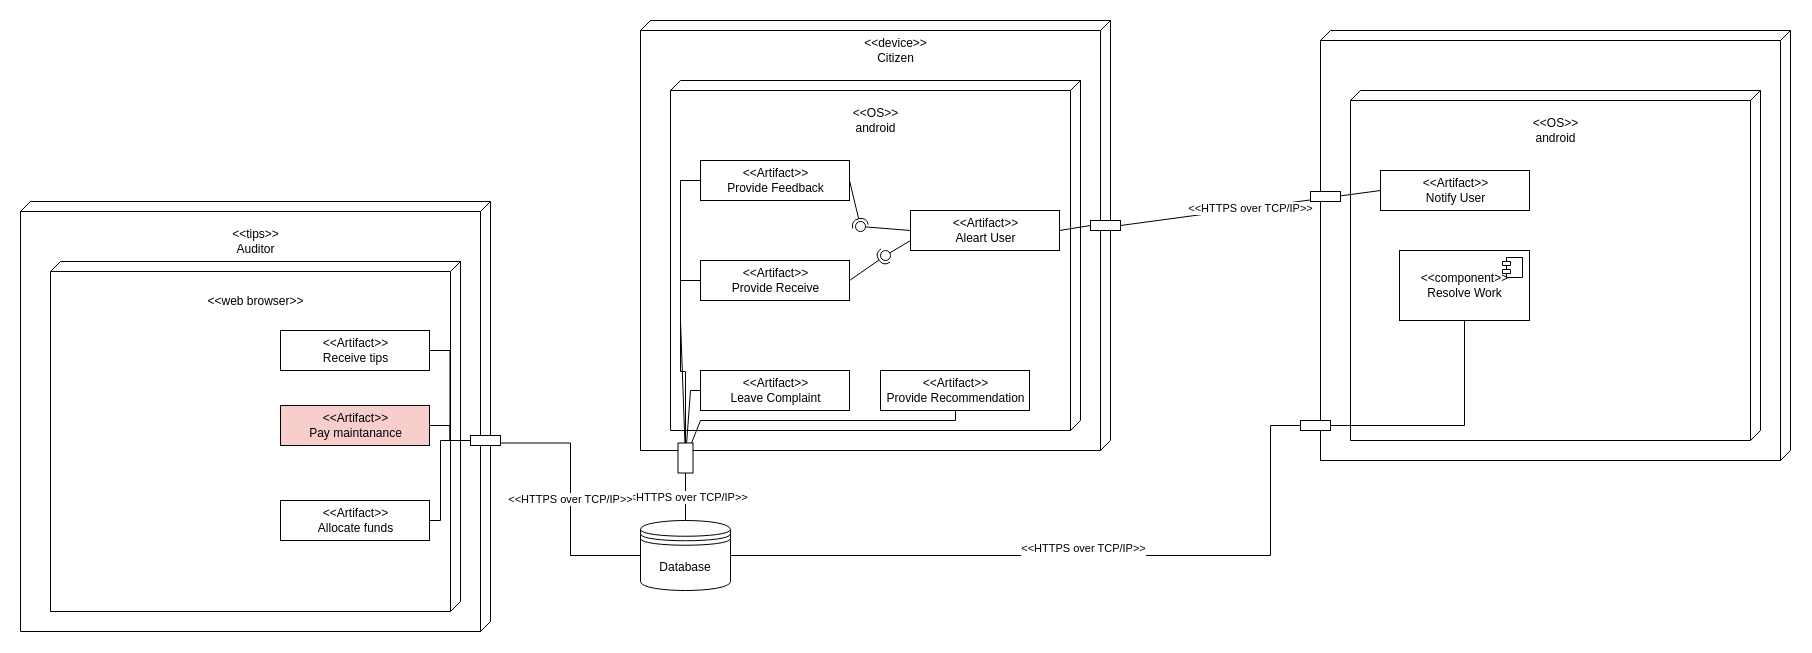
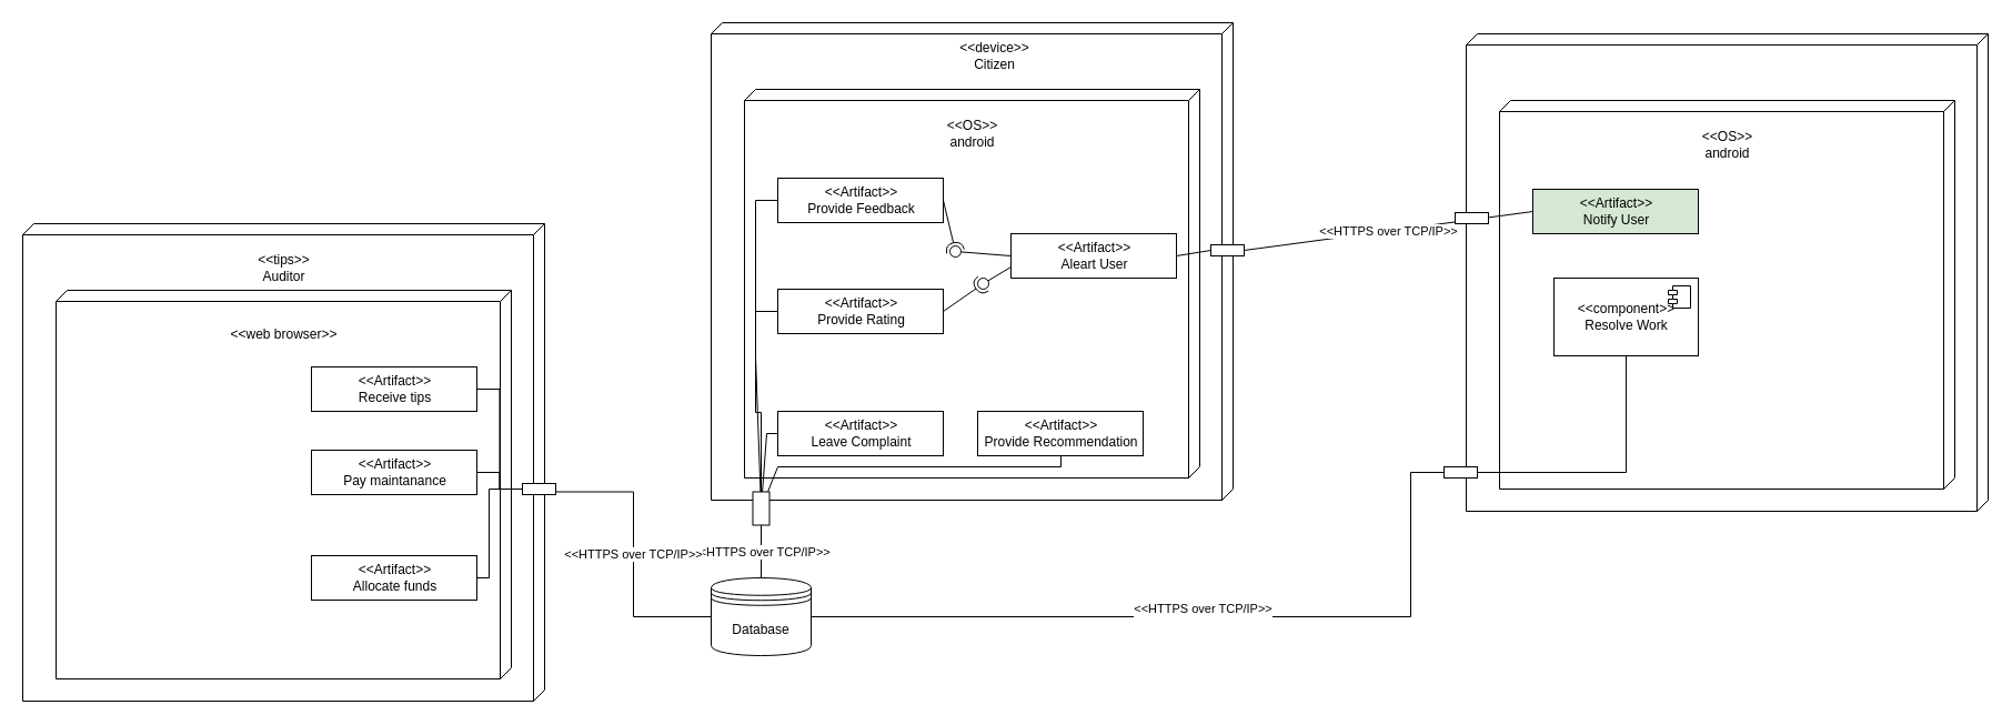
  <mxCell id="0" />
  <mxCell id="1" parent="0" />
  <mxCell id="2" value="" style="verticalAlign=top;align=left;spacingTop=8;spacingLeft=2;spacingRight=12;shape=cube;size=10;direction=south;fontStyle=4;html=1;" vertex="1" parent="1"><mxGeometry x="640" y="20" width="470" height="430" as="geometry" /></mxCell>
  <mxCell id="3" value="&amp;lt;&amp;lt;device&amp;gt;&amp;gt;&lt;br&gt;Citizen" style="text;html=1;align=center;verticalAlign=middle;resizable=0;points=[];autosize=1;strokeColor=none;fillColor=none;" vertex="1" parent="1"><mxGeometry x="850" y="30" width="90" height="40" as="geometry" /></mxCell>
  <mxCell id="4" value="" style="verticalAlign=top;align=left;spacingTop=8;spacingLeft=2;spacingRight=12;shape=cube;size=10;direction=south;fontStyle=4;html=1;" vertex="1" parent="1"><mxGeometry x="670" y="80" width="410" height="350" as="geometry" /></mxCell>
  <mxCell id="5" value="&amp;lt;&amp;lt;OS&amp;gt;&amp;gt;&lt;br&gt;android" style="text;html=1;align=center;verticalAlign=middle;resizable=0;points=[];autosize=1;strokeColor=none;fillColor=none;" vertex="1" parent="1"><mxGeometry x="840" y="100" width="70" height="40" as="geometry" /></mxCell>
  <mxCell id="6" value="&amp;lt;&amp;lt;Artifact&amp;gt;&amp;gt;&lt;br&gt;Provide Recommendation" style="html=1;" vertex="1" parent="1"><mxGeometry x="880" y="370" width="149" height="40" as="geometry" /></mxCell>
  <mxCell id="7" value="&amp;lt;&amp;lt;Artifact&amp;gt;&amp;gt;&lt;br&gt;Leave Complaint" style="html=1;" vertex="1" parent="1"><mxGeometry x="700" y="370" width="149" height="40" as="geometry" /></mxCell>
  <mxCell id="8" value="&amp;lt;&amp;lt;Artifact&amp;gt;&amp;gt;&lt;br&gt;Aleart User" style="html=1;" vertex="1" parent="1"><mxGeometry x="910" y="210" width="149" height="40" as="geometry" /></mxCell>
  <mxCell id="9" value="&amp;lt;&amp;lt;Artifact&amp;gt;&amp;gt;&lt;br&gt;Provide Feedback" style="html=1;" vertex="1" parent="1"><mxGeometry x="700" y="160" width="149" height="40" as="geometry" /></mxCell>
- <mxCell id="10" value="&amp;lt;&amp;lt;Artifact&amp;gt;&amp;gt;&lt;br&gt;Provide Receive" style="html=1;" vertex="1" parent="1"><mxGeometry x="700" y="260" width="149" height="40" as="geometry" /></mxCell>
+ <mxCell id="10" value="&amp;lt;&amp;lt;Artifact&amp;gt;&amp;gt;&lt;br&gt;Provide Rating" style="html=1;" vertex="1" parent="1"><mxGeometry x="700" y="260" width="149" height="40" as="geometry" /></mxCell>
  <mxCell id="11" value="" style="rounded=0;orthogonalLoop=1;jettySize=auto;html=1;endArrow=none;endFill=0;sketch=0;sourcePerimeterSpacing=0;targetPerimeterSpacing=0;exitX=0;exitY=0.5;exitDx=0;exitDy=0;" edge="1" target="13" parent="1" source="8"><mxGeometry relative="1" as="geometry"><mxPoint x="840" y="226" as="sourcePoint" /></mxGeometry></mxCell>
  <mxCell id="12" value="" style="rounded=0;orthogonalLoop=1;jettySize=auto;html=1;endArrow=halfCircle;endFill=0;entryX=0.5;entryY=0.5;endSize=6;strokeWidth=1;sketch=0;exitX=1;exitY=0.5;exitDx=0;exitDy=0;" edge="1" target="13" parent="1" source="9"><mxGeometry relative="1" as="geometry"><mxPoint x="880" y="226" as="sourcePoint" /></mxGeometry></mxCell>
  <mxCell id="13" value="" style="ellipse;whiteSpace=wrap;html=1;align=center;aspect=fixed;resizable=0;points=[];outlineConnect=0;sketch=0;" vertex="1" parent="1"><mxGeometry x="855" y="221" width="10" height="10" as="geometry" /></mxCell>
  <mxCell id="14" value="" style="rounded=0;orthogonalLoop=1;jettySize=auto;html=1;endArrow=none;endFill=0;sketch=0;sourcePerimeterSpacing=0;targetPerimeterSpacing=0;exitX=0;exitY=0.75;exitDx=0;exitDy=0;" edge="1" target="16" parent="1" source="8"><mxGeometry relative="1" as="geometry"><mxPoint x="920" y="205" as="sourcePoint" /></mxGeometry></mxCell>
  <mxCell id="15" value="" style="rounded=0;orthogonalLoop=1;jettySize=auto;html=1;endArrow=halfCircle;endFill=0;entryX=0.5;entryY=0.5;endSize=6;strokeWidth=1;sketch=0;exitX=1;exitY=0.5;exitDx=0;exitDy=0;" edge="1" target="16" parent="1" source="10"><mxGeometry relative="1" as="geometry"><mxPoint x="960" y="205" as="sourcePoint" /></mxGeometry></mxCell>
  <mxCell id="16" value="" style="ellipse;whiteSpace=wrap;html=1;align=center;aspect=fixed;resizable=0;points=[];outlineConnect=0;sketch=0;" vertex="1" parent="1"><mxGeometry x="880" y="250" width="10" height="10" as="geometry" /></mxCell>
  <mxCell id="17" value="" style="verticalAlign=top;align=left;spacingTop=8;spacingLeft=2;spacingRight=12;shape=cube;size=10;direction=south;fontStyle=4;html=1;" vertex="1" parent="1"><mxGeometry x="1320" y="30" width="470" height="430" as="geometry" /></mxCell>
  <mxCell id="18" value="" style="verticalAlign=top;align=left;spacingTop=8;spacingLeft=2;spacingRight=12;shape=cube;size=10;direction=south;fontStyle=4;html=1;" vertex="1" parent="1"><mxGeometry x="1350" y="90" width="410" height="350" as="geometry" /></mxCell>
  <mxCell id="19" value="&amp;lt;&amp;lt;OS&amp;gt;&amp;gt;&lt;br&gt;android" style="text;html=1;align=center;verticalAlign=middle;resizable=0;points=[];autosize=1;strokeColor=none;fillColor=none;" vertex="1" parent="1"><mxGeometry x="1520" y="110" width="70" height="40" as="geometry" /></mxCell>
- <mxCell id="20" value="&amp;lt;&amp;lt;Artifact&amp;gt;&amp;gt;&lt;br&gt;Notify User" style="html=1;" vertex="1" parent="1"><mxGeometry x="1380" y="170" width="149" height="40" as="geometry" /></mxCell>
+ <mxCell id="20" value="&amp;lt;&amp;lt;Artifact&amp;gt;&amp;gt;&lt;br&gt;Notify User" style="html=1;fillColor=#d5e8d4;" vertex="1" parent="1"><mxGeometry x="1380" y="170" width="149" height="40" as="geometry" /></mxCell>
  <mxCell id="21" value="&amp;lt;&amp;lt;HTTPS over TCP/IP&amp;gt;&amp;gt;" style="endArrow=none;html=1;rounded=0;entryX=0;entryY=0.5;entryDx=0;entryDy=0;exitX=1;exitY=0.5;exitDx=0;exitDy=0;startArrow=none;" edge="1" parent="1" source="23" target="20"><mxGeometry width="50" height="50" relative="1" as="geometry"><mxPoint x="1180" y="260" as="sourcePoint" /><mxPoint x="1230" y="210" as="targetPoint" /></mxGeometry></mxCell>
  <mxCell id="22" value="" style="endArrow=none;html=1;rounded=0;entryX=0;entryY=0.5;entryDx=0;entryDy=0;exitX=1;exitY=0.5;exitDx=0;exitDy=0;" edge="1" parent="1" source="8" target="23"><mxGeometry width="50" height="50" relative="1" as="geometry"><mxPoint x="1059" y="230" as="sourcePoint" /><mxPoint x="1380" y="190" as="targetPoint" /></mxGeometry></mxCell>
  <mxCell id="23" value="" style="html=1;" vertex="1" parent="1"><mxGeometry x="1090" y="220" width="30" height="10" as="geometry" /></mxCell>
  <mxCell id="24" value="" style="html=1;" vertex="1" parent="1"><mxGeometry x="1310" y="191" width="30" height="10" as="geometry" /></mxCell>
  <mxCell id="25" value="&amp;lt;&amp;lt;component&amp;gt;&amp;gt;&lt;br&gt;Resolve Work" style="html=1;dropTarget=0;" vertex="1" parent="1"><mxGeometry x="1399" y="250" width="130" height="70" as="geometry" /></mxCell>
  <mxCell id="26" value="" style="shape=module;jettyWidth=8;jettyHeight=4;" vertex="1" parent="25"><mxGeometry x="1" width="20" height="20" relative="1" as="geometry"><mxPoint x="-27" y="7" as="offset" /></mxGeometry></mxCell>
  <mxCell id="27" value="&amp;lt;&amp;lt;HTTPS over TCP/IP&amp;gt;&amp;gt;" style="edgeStyle=orthogonalEdgeStyle;rounded=0;orthogonalLoop=1;jettySize=auto;html=1;endArrow=none;endFill=0;exitX=1;exitY=0.5;exitDx=0;exitDy=0;" edge="1" parent="1" target="30" source="35"><mxGeometry relative="1" as="geometry"><mxPoint x="665" y="465" as="sourcePoint" /></mxGeometry></mxCell>
  <mxCell id="28" value="&#10;&lt;span style=&quot;color: rgb(0, 0, 0); font-family: Helvetica; font-size: 11px; font-style: normal; font-variant-ligatures: normal; font-variant-caps: normal; font-weight: 400; letter-spacing: normal; orphans: 2; text-align: center; text-indent: 0px; text-transform: none; widows: 2; word-spacing: 0px; -webkit-text-stroke-width: 0px; background-color: rgb(255, 255, 255); text-decoration-thickness: initial; text-decoration-style: initial; text-decoration-color: initial; float: none; display: inline !important;&quot;&gt;&amp;lt;&amp;lt;HTTPS over TCP/IP&amp;gt;&amp;gt;&lt;/span&gt;&#10;&#10;" style="edgeStyle=orthogonalEdgeStyle;rounded=0;orthogonalLoop=1;jettySize=auto;html=1;entryX=0;entryY=1;entryDx=0;entryDy=0;endArrow=none;endFill=0;" edge="1" parent="1" source="30" target="37"><mxGeometry relative="1" as="geometry"><Array as="points"><mxPoint x="1270" y="555" /><mxPoint x="1270" y="425" /><mxPoint x="1300" y="425" /></Array></mxGeometry></mxCell>
  <mxCell id="29" value="&amp;lt;&amp;lt;HTTPS over TCP/IP&amp;gt;&amp;gt;" style="edgeStyle=orthogonalEdgeStyle;rounded=0;orthogonalLoop=1;jettySize=auto;html=1;entryX=1;entryY=0.75;entryDx=0;entryDy=0;endArrow=none;endFill=0;" edge="1" parent="1" source="30" target="48"><mxGeometry relative="1" as="geometry" /></mxCell>
  <mxCell id="30" value="Database" style="shape=datastore;whiteSpace=wrap;html=1;" vertex="1" parent="1"><mxGeometry x="640" y="520" width="90" height="70" as="geometry" /></mxCell>
  <mxCell id="31" style="edgeStyle=orthogonalEdgeStyle;rounded=0;orthogonalLoop=1;jettySize=auto;html=1;entryX=0;entryY=0.5;entryDx=0;entryDy=0;endArrow=none;endFill=0;" edge="1" parent="1" source="35" target="9"><mxGeometry relative="1" as="geometry"><Array as="points"><mxPoint x="680" y="321" /><mxPoint x="680" y="180" /></Array></mxGeometry></mxCell>
  <mxCell id="32" style="edgeStyle=orthogonalEdgeStyle;rounded=0;orthogonalLoop=1;jettySize=auto;html=1;entryX=0;entryY=0.5;entryDx=0;entryDy=0;endArrow=none;endFill=0;" edge="1" parent="1" source="35" target="10"><mxGeometry relative="1" as="geometry"><Array as="points"><mxPoint x="685" y="371" /><mxPoint x="680" y="371" /><mxPoint x="680" y="280" /></Array></mxGeometry></mxCell>
  <mxCell id="33" style="edgeStyle=orthogonalEdgeStyle;rounded=0;orthogonalLoop=1;jettySize=auto;html=1;endArrow=none;endFill=0;" edge="1" parent="1" source="35" target="7"><mxGeometry relative="1" as="geometry"><Array as="points"><mxPoint x="690" y="390" /></Array></mxGeometry></mxCell>
  <mxCell id="34" style="edgeStyle=orthogonalEdgeStyle;rounded=0;orthogonalLoop=1;jettySize=auto;html=1;endArrow=none;endFill=0;" edge="1" parent="1" source="35" target="6"><mxGeometry relative="1" as="geometry"><Array as="points"><mxPoint x="700" y="420" /><mxPoint x="955" y="420" /></Array></mxGeometry></mxCell>
  <mxCell id="35" value="" style="html=1;rotation=90;" vertex="1" parent="1"><mxGeometry x="670" y="450" width="30" height="15" as="geometry" /></mxCell>
  <mxCell id="36" style="edgeStyle=orthogonalEdgeStyle;rounded=0;orthogonalLoop=1;jettySize=auto;html=1;endArrow=none;endFill=0;" edge="1" parent="1" source="37" target="25"><mxGeometry relative="1" as="geometry" /></mxCell>
  <mxCell id="37" value="" style="html=1;" vertex="1" parent="1"><mxGeometry x="1300" y="420" width="30" height="10" as="geometry" /></mxCell>
  <mxCell id="38" value="" style="verticalAlign=top;align=left;spacingTop=8;spacingLeft=2;spacingRight=12;shape=cube;size=10;direction=south;fontStyle=4;html=1;" vertex="1" parent="1"><mxGeometry x="20" y="201" width="470" height="430" as="geometry" /></mxCell>
  <mxCell id="39" value="" style="verticalAlign=top;align=left;spacingTop=8;spacingLeft=2;spacingRight=12;shape=cube;size=10;direction=south;fontStyle=4;html=1;" vertex="1" parent="1"><mxGeometry x="50" y="261" width="410" height="350" as="geometry" /></mxCell>
  <mxCell id="40" value="&amp;lt;&amp;lt;tips&amp;gt;&amp;gt;&lt;br&gt;Auditor" style="text;html=1;align=center;verticalAlign=middle;resizable=0;points=[];autosize=1;strokeColor=none;fillColor=none;" vertex="1" parent="1"><mxGeometry x="210" y="221" width="90" height="40" as="geometry" /></mxCell>
  <mxCell id="41" value="&amp;lt;&amp;lt;web browser&amp;gt;&amp;gt;" style="text;html=1;align=center;verticalAlign=middle;resizable=0;points=[];autosize=1;strokeColor=none;fillColor=none;" vertex="1" parent="1"><mxGeometry x="195" y="286" width="120" height="30" as="geometry" /></mxCell>
  <mxCell id="42" value="&amp;lt;&amp;lt;Artifact&amp;gt;&amp;gt;&lt;br&gt;Receive tips" style="html=1;" vertex="1" parent="1"><mxGeometry x="280" y="330" width="149" height="40" as="geometry" /></mxCell>
- <mxCell id="43" value="&amp;lt;&amp;lt;Artifact&amp;gt;&amp;gt;&lt;br&gt;Pay maintanance" style="html=1;fillColor=#f8cecc;" vertex="1" parent="1"><mxGeometry x="280" y="405" width="149" height="40" as="geometry" /></mxCell>
+ <mxCell id="43" value="&amp;lt;&amp;lt;Artifact&amp;gt;&amp;gt;&lt;br&gt;Pay maintanance" style="html=1;" vertex="1" parent="1"><mxGeometry x="280" y="405" width="149" height="40" as="geometry" /></mxCell>
  <mxCell id="44" value="&amp;lt;&amp;lt;Artifact&amp;gt;&amp;gt;&lt;br&gt;Allocate funds" style="html=1;" vertex="1" parent="1"><mxGeometry x="280" y="500" width="149" height="40" as="geometry" /></mxCell>
  <mxCell id="45" style="edgeStyle=orthogonalEdgeStyle;rounded=0;orthogonalLoop=1;jettySize=auto;html=1;entryX=1;entryY=0.5;entryDx=0;entryDy=0;endArrow=none;endFill=0;" edge="1" parent="1" source="48" target="42"><mxGeometry relative="1" as="geometry" /></mxCell>
  <mxCell id="46" style="edgeStyle=orthogonalEdgeStyle;rounded=0;orthogonalLoop=1;jettySize=auto;html=1;endArrow=none;endFill=0;" edge="1" parent="1" source="48" target="43"><mxGeometry relative="1" as="geometry" /></mxCell>
  <mxCell id="47" style="edgeStyle=orthogonalEdgeStyle;rounded=0;orthogonalLoop=1;jettySize=auto;html=1;entryX=1;entryY=0.5;entryDx=0;entryDy=0;endArrow=none;endFill=0;" edge="1" parent="1" source="48" target="44"><mxGeometry relative="1" as="geometry"><Array as="points"><mxPoint x="440" y="440" /><mxPoint x="440" y="520" /></Array></mxGeometry></mxCell>
  <mxCell id="48" value="" style="html=1;" vertex="1" parent="1"><mxGeometry x="470" y="435" width="30" height="10" as="geometry" /></mxCell>
